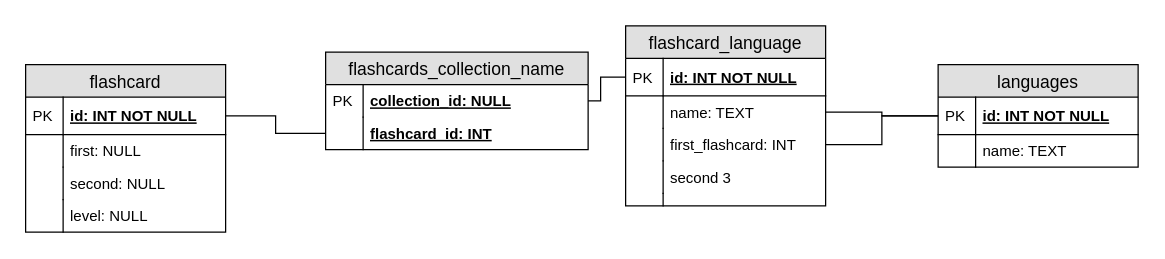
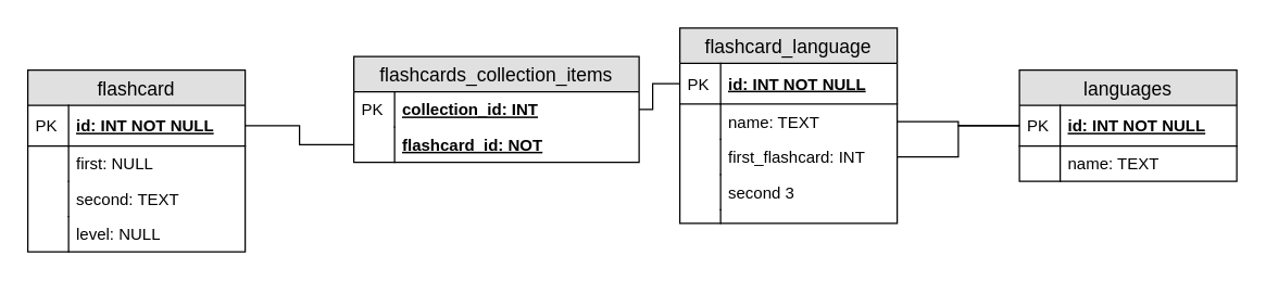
  <mxCell id="0" />
  <mxCell id="1" parent="0" />
  <mxCell id="2" value="flashcard_language" style="swimlane;fontStyle=0;childLayout=stackLayout;horizontal=1;startSize=26;fillColor=#e0e0e0;horizontalStack=0;resizeParent=1;resizeParentMax=0;resizeLast=0;collapsible=1;marginBottom=0;swimlaneFillColor=#ffffff;align=center;fontSize=14;" vertex="1" parent="1"><mxGeometry x="500" y="20" width="160" height="144" as="geometry" /></mxCell>
  <mxCell id="3" value="id: INT NOT NULL" style="shape=partialRectangle;top=0;left=0;right=0;bottom=1;align=left;verticalAlign=middle;fillColor=none;spacingLeft=34;spacingRight=4;overflow=hidden;rotatable=0;points=[[0,0.5],[1,0.5]];portConstraint=eastwest;dropTarget=0;fontStyle=5;fontSize=12;" vertex="1" parent="2"><mxGeometry y="26" width="160" height="30" as="geometry" /></mxCell>
  <mxCell id="4" value="PK" style="shape=partialRectangle;top=0;left=0;bottom=0;fillColor=none;align=left;verticalAlign=middle;spacingLeft=4;spacingRight=4;overflow=hidden;rotatable=0;points=[];portConstraint=eastwest;part=1;fontSize=12;" vertex="1" connectable="0" parent="3"><mxGeometry width="30" height="30" as="geometry" /></mxCell>
  <mxCell id="5" value="name: TEXT" style="shape=partialRectangle;top=0;left=0;right=0;bottom=0;align=left;verticalAlign=top;fillColor=none;spacingLeft=34;spacingRight=4;overflow=hidden;rotatable=0;points=[[0,0.5],[1,0.5]];portConstraint=eastwest;dropTarget=0;fontSize=12;" vertex="1" parent="2"><mxGeometry y="56" width="160" height="26" as="geometry" /></mxCell>
  <mxCell id="6" value="" style="shape=partialRectangle;top=0;left=0;bottom=0;fillColor=none;align=left;verticalAlign=top;spacingLeft=4;spacingRight=4;overflow=hidden;rotatable=0;points=[];portConstraint=eastwest;part=1;fontSize=12;" vertex="1" connectable="0" parent="5"><mxGeometry width="30" height="26" as="geometry" /></mxCell>
  <mxCell id="7" value="first_flashcard: INT" style="shape=partialRectangle;top=0;left=0;right=0;bottom=0;align=left;verticalAlign=top;fillColor=none;spacingLeft=34;spacingRight=4;overflow=hidden;rotatable=0;points=[[0,0.5],[1,0.5]];portConstraint=eastwest;dropTarget=0;fontSize=12;" vertex="1" parent="2"><mxGeometry y="82" width="160" height="26" as="geometry" /></mxCell>
  <mxCell id="8" value="" style="shape=partialRectangle;top=0;left=0;bottom=0;fillColor=none;align=left;verticalAlign=top;spacingLeft=4;spacingRight=4;overflow=hidden;rotatable=0;points=[];portConstraint=eastwest;part=1;fontSize=12;" vertex="1" connectable="0" parent="7"><mxGeometry width="30" height="26" as="geometry" /></mxCell>
  <mxCell id="9" value="second 3" style="shape=partialRectangle;top=0;left=0;right=0;bottom=0;align=left;verticalAlign=top;fillColor=none;spacingLeft=34;spacingRight=4;overflow=hidden;rotatable=0;points=[[0,0.5],[1,0.5]];portConstraint=eastwest;dropTarget=0;fontSize=12;" vertex="1" parent="2"><mxGeometry y="108" width="160" height="26" as="geometry" /></mxCell>
  <mxCell id="10" value="" style="shape=partialRectangle;top=0;left=0;bottom=0;fillColor=none;align=left;verticalAlign=top;spacingLeft=4;spacingRight=4;overflow=hidden;rotatable=0;points=[];portConstraint=eastwest;part=1;fontSize=12;" vertex="1" connectable="0" parent="9"><mxGeometry width="30" height="26" as="geometry" /></mxCell>
  <mxCell id="11" value="" style="shape=partialRectangle;top=0;left=0;right=0;bottom=0;align=left;verticalAlign=top;fillColor=none;spacingLeft=34;spacingRight=4;overflow=hidden;rotatable=0;points=[[0,0.5],[1,0.5]];portConstraint=eastwest;dropTarget=0;fontSize=12;" vertex="1" parent="2"><mxGeometry y="134" width="160" height="10" as="geometry" /></mxCell>
  <mxCell id="12" value="" style="shape=partialRectangle;top=0;left=0;bottom=0;fillColor=none;align=left;verticalAlign=top;spacingLeft=4;spacingRight=4;overflow=hidden;rotatable=0;points=[];portConstraint=eastwest;part=1;fontSize=12;" vertex="1" connectable="0" parent="11"><mxGeometry width="30" height="10" as="geometry" /></mxCell>
  <mxCell id="13" value="languages" style="swimlane;fontStyle=0;childLayout=stackLayout;horizontal=1;startSize=26;fillColor=#e0e0e0;horizontalStack=0;resizeParent=1;resizeParentMax=0;resizeLast=0;collapsible=1;marginBottom=0;swimlaneFillColor=#ffffff;align=center;fontSize=14;" vertex="1" parent="1"><mxGeometry x="750" y="51" width="160" height="82" as="geometry" /></mxCell>
  <mxCell id="14" value="id: INT NOT NULL" style="shape=partialRectangle;top=0;left=0;right=0;bottom=1;align=left;verticalAlign=middle;fillColor=none;spacingLeft=34;spacingRight=4;overflow=hidden;rotatable=0;points=[[0,0.5],[1,0.5]];portConstraint=eastwest;dropTarget=0;fontStyle=5;fontSize=12;" vertex="1" parent="13"><mxGeometry y="26" width="160" height="30" as="geometry" /></mxCell>
  <mxCell id="15" value="PK" style="shape=partialRectangle;top=0;left=0;bottom=0;fillColor=none;align=left;verticalAlign=middle;spacingLeft=4;spacingRight=4;overflow=hidden;rotatable=0;points=[];portConstraint=eastwest;part=1;fontSize=12;" vertex="1" connectable="0" parent="14"><mxGeometry width="30" height="30" as="geometry" /></mxCell>
  <mxCell id="16" value="name: TEXT" style="shape=partialRectangle;top=0;left=0;right=0;bottom=0;align=left;verticalAlign=top;fillColor=none;spacingLeft=34;spacingRight=4;overflow=hidden;rotatable=0;points=[[0,0.5],[1,0.5]];portConstraint=eastwest;dropTarget=0;fontSize=12;" vertex="1" parent="13"><mxGeometry y="56" width="160" height="26" as="geometry" /></mxCell>
  <mxCell id="17" value="" style="shape=partialRectangle;top=0;left=0;bottom=0;fillColor=none;align=left;verticalAlign=top;spacingLeft=4;spacingRight=4;overflow=hidden;rotatable=0;points=[];portConstraint=eastwest;part=1;fontSize=12;" vertex="1" connectable="0" parent="16"><mxGeometry width="30" height="26" as="geometry" /></mxCell>
- <mxCell id="18" value="flashcards_collection_name" style="swimlane;fontStyle=0;childLayout=stackLayout;horizontal=1;startSize=26;fillColor=#e0e0e0;horizontalStack=0;resizeParent=1;resizeParentMax=0;resizeLast=0;collapsible=1;marginBottom=0;swimlaneFillColor=#ffffff;align=center;fontSize=14;" vertex="1" parent="1"><mxGeometry x="260" y="41" width="210" height="78" as="geometry" /></mxCell>
- <mxCell id="19" value="collection_id: NULL" style="shape=partialRectangle;top=0;left=0;right=0;bottom=0;align=left;verticalAlign=top;fillColor=none;spacingLeft=34;spacingRight=4;overflow=hidden;rotatable=0;points=[[0,0.5],[1,0.5]];portConstraint=eastwest;dropTarget=0;fontSize=12;fontStyle=5" vertex="1" parent="18"><mxGeometry y="26" width="210" height="26" as="geometry" /></mxCell>
+ <mxCell id="18" value="flashcards_collection_items" style="swimlane;fontStyle=0;childLayout=stackLayout;horizontal=1;startSize=26;fillColor=#e0e0e0;horizontalStack=0;resizeParent=1;resizeParentMax=0;resizeLast=0;collapsible=1;marginBottom=0;swimlaneFillColor=#ffffff;align=center;fontSize=14;" vertex="1" parent="1"><mxGeometry x="260" y="41" width="210" height="78" as="geometry" /></mxCell>
+ <mxCell id="19" value="collection_id: INT" style="shape=partialRectangle;top=0;left=0;right=0;bottom=0;align=left;verticalAlign=top;fillColor=none;spacingLeft=34;spacingRight=4;overflow=hidden;rotatable=0;points=[[0,0.5],[1,0.5]];portConstraint=eastwest;dropTarget=0;fontSize=12;fontStyle=5" vertex="1" parent="18"><mxGeometry y="26" width="210" height="26" as="geometry" /></mxCell>
  <mxCell id="20" value="PK" style="shape=partialRectangle;top=0;left=0;bottom=0;fillColor=none;align=left;verticalAlign=top;spacingLeft=4;spacingRight=4;overflow=hidden;rotatable=0;points=[];portConstraint=eastwest;part=1;fontSize=12;" vertex="1" connectable="0" parent="19"><mxGeometry width="30" height="26" as="geometry" /></mxCell>
- <mxCell id="21" value="flashcard_id: INT" style="shape=partialRectangle;top=0;left=0;right=0;bottom=0;align=left;verticalAlign=top;fillColor=none;spacingLeft=34;spacingRight=4;overflow=hidden;rotatable=0;points=[[0,0.5],[1,0.5]];portConstraint=eastwest;dropTarget=0;fontSize=12;fontStyle=5" vertex="1" parent="18"><mxGeometry y="52" width="210" height="26" as="geometry" /></mxCell>
+ <mxCell id="21" value="flashcard_id: NOT" style="shape=partialRectangle;top=0;left=0;right=0;bottom=0;align=left;verticalAlign=top;fillColor=none;spacingLeft=34;spacingRight=4;overflow=hidden;rotatable=0;points=[[0,0.5],[1,0.5]];portConstraint=eastwest;dropTarget=0;fontSize=12;fontStyle=5" vertex="1" parent="18"><mxGeometry y="52" width="210" height="26" as="geometry" /></mxCell>
  <mxCell id="22" value="" style="shape=partialRectangle;top=0;left=0;bottom=0;fillColor=none;align=left;verticalAlign=top;spacingLeft=4;spacingRight=4;overflow=hidden;rotatable=0;points=[];portConstraint=eastwest;part=1;fontSize=12;" vertex="1" connectable="0" parent="21"><mxGeometry width="30" height="26" as="geometry" /></mxCell>
  <mxCell id="23" value="flashcard" style="swimlane;fontStyle=0;childLayout=stackLayout;horizontal=1;startSize=26;fillColor=#e0e0e0;horizontalStack=0;resizeParent=1;resizeParentMax=0;resizeLast=0;collapsible=1;marginBottom=0;swimlaneFillColor=#ffffff;align=center;fontSize=14;" vertex="1" parent="1"><mxGeometry x="20" y="51" width="160" height="134" as="geometry" /></mxCell>
  <mxCell id="24" value="id: INT NOT NULL" style="shape=partialRectangle;top=0;left=0;right=0;bottom=1;align=left;verticalAlign=middle;fillColor=none;spacingLeft=34;spacingRight=4;overflow=hidden;rotatable=0;points=[[0,0.5],[1,0.5]];portConstraint=eastwest;dropTarget=0;fontStyle=5;fontSize=12;" vertex="1" parent="23"><mxGeometry y="26" width="160" height="30" as="geometry" /></mxCell>
  <mxCell id="25" value="PK" style="shape=partialRectangle;top=0;left=0;bottom=0;fillColor=none;align=left;verticalAlign=middle;spacingLeft=4;spacingRight=4;overflow=hidden;rotatable=0;points=[];portConstraint=eastwest;part=1;fontSize=12;" vertex="1" connectable="0" parent="24"><mxGeometry width="30" height="30" as="geometry" /></mxCell>
  <mxCell id="26" value="first: NULL" style="shape=partialRectangle;top=0;left=0;right=0;bottom=0;align=left;verticalAlign=top;fillColor=none;spacingLeft=34;spacingRight=4;overflow=hidden;rotatable=0;points=[[0,0.5],[1,0.5]];portConstraint=eastwest;dropTarget=0;fontSize=12;" vertex="1" parent="23"><mxGeometry y="56" width="160" height="26" as="geometry" /></mxCell>
  <mxCell id="27" value="" style="shape=partialRectangle;top=0;left=0;bottom=0;fillColor=none;align=left;verticalAlign=top;spacingLeft=4;spacingRight=4;overflow=hidden;rotatable=0;points=[];portConstraint=eastwest;part=1;fontSize=12;" vertex="1" connectable="0" parent="26"><mxGeometry width="30" height="26" as="geometry" /></mxCell>
- <mxCell id="28" value="second: NULL" style="shape=partialRectangle;top=0;left=0;right=0;bottom=0;align=left;verticalAlign=top;fillColor=none;spacingLeft=34;spacingRight=4;overflow=hidden;rotatable=0;points=[[0,0.5],[1,0.5]];portConstraint=eastwest;dropTarget=0;fontSize=12;" vertex="1" parent="23"><mxGeometry y="82" width="160" height="26" as="geometry" /></mxCell>
+ <mxCell id="28" value="second: TEXT" style="shape=partialRectangle;top=0;left=0;right=0;bottom=0;align=left;verticalAlign=top;fillColor=none;spacingLeft=34;spacingRight=4;overflow=hidden;rotatable=0;points=[[0,0.5],[1,0.5]];portConstraint=eastwest;dropTarget=0;fontSize=12;" vertex="1" parent="23"><mxGeometry y="82" width="160" height="26" as="geometry" /></mxCell>
  <mxCell id="29" value="" style="shape=partialRectangle;top=0;left=0;bottom=0;fillColor=none;align=left;verticalAlign=top;spacingLeft=4;spacingRight=4;overflow=hidden;rotatable=0;points=[];portConstraint=eastwest;part=1;fontSize=12;" vertex="1" connectable="0" parent="28"><mxGeometry width="30" height="26" as="geometry" /></mxCell>
  <mxCell id="30" value="level: NULL" style="shape=partialRectangle;top=0;left=0;right=0;bottom=0;align=left;verticalAlign=top;fillColor=none;spacingLeft=34;spacingRight=4;overflow=hidden;rotatable=0;points=[[0,0.5],[1,0.5]];portConstraint=eastwest;dropTarget=0;fontSize=12;" vertex="1" parent="23"><mxGeometry y="108" width="160" height="26" as="geometry" /></mxCell>
  <mxCell id="31" value="" style="shape=partialRectangle;top=0;left=0;bottom=0;fillColor=none;align=left;verticalAlign=top;spacingLeft=4;spacingRight=4;overflow=hidden;rotatable=0;points=[];portConstraint=eastwest;part=1;fontSize=12;" vertex="1" connectable="0" parent="30"><mxGeometry width="30" height="26" as="geometry" /></mxCell>
  <mxCell id="32" style="edgeStyle=orthogonalEdgeStyle;rounded=0;orthogonalLoop=1;jettySize=auto;html=1;endArrow=none;endFill=0;" edge="1" parent="1" source="14" target="7"><mxGeometry relative="1" as="geometry" /></mxCell>
  <mxCell id="33" style="edgeStyle=orthogonalEdgeStyle;rounded=0;orthogonalLoop=1;jettySize=auto;html=1;entryX=1;entryY=0.5;entryDx=0;entryDy=0;endArrow=none;endFill=0;" edge="1" parent="1" source="14" target="5"><mxGeometry relative="1" as="geometry" /></mxCell>
  <mxCell id="34" style="edgeStyle=orthogonalEdgeStyle;rounded=0;orthogonalLoop=1;jettySize=auto;html=1;entryX=1;entryY=0.5;entryDx=0;entryDy=0;endArrow=none;endFill=0;" edge="1" parent="1" source="3" target="18"><mxGeometry relative="1" as="geometry" /></mxCell>
  <mxCell id="35" style="edgeStyle=orthogonalEdgeStyle;rounded=0;orthogonalLoop=1;jettySize=auto;html=1;entryX=0;entryY=0.5;entryDx=0;entryDy=0;endArrow=none;endFill=0;" edge="1" parent="1" source="24" target="21"><mxGeometry relative="1" as="geometry" /></mxCell>
